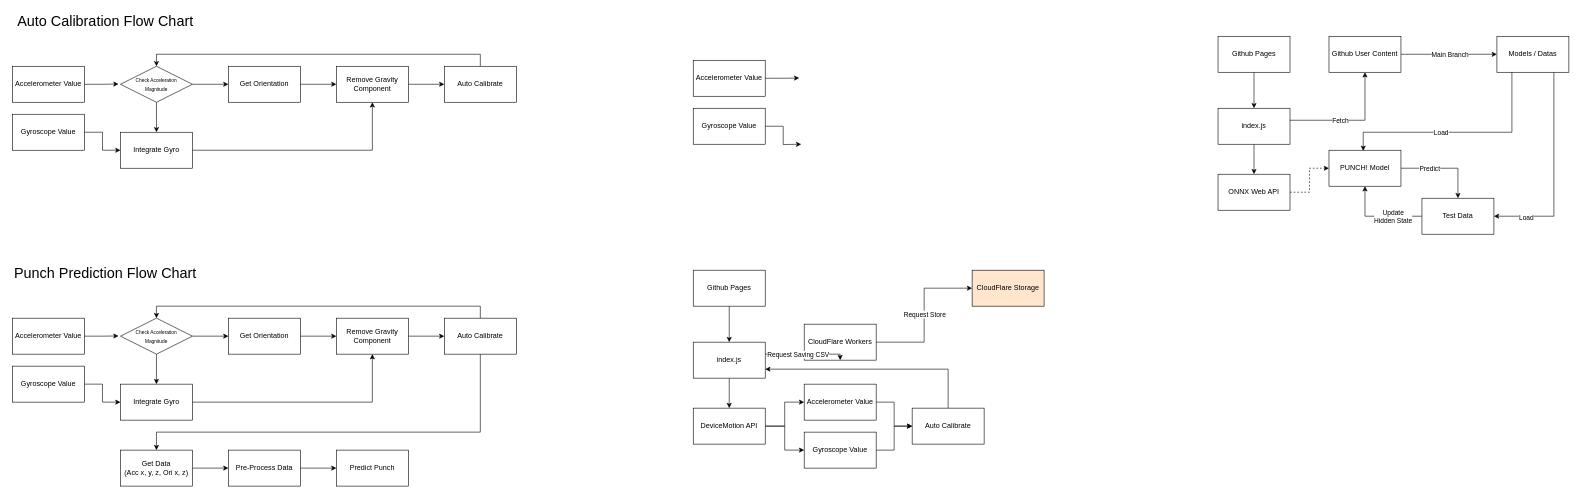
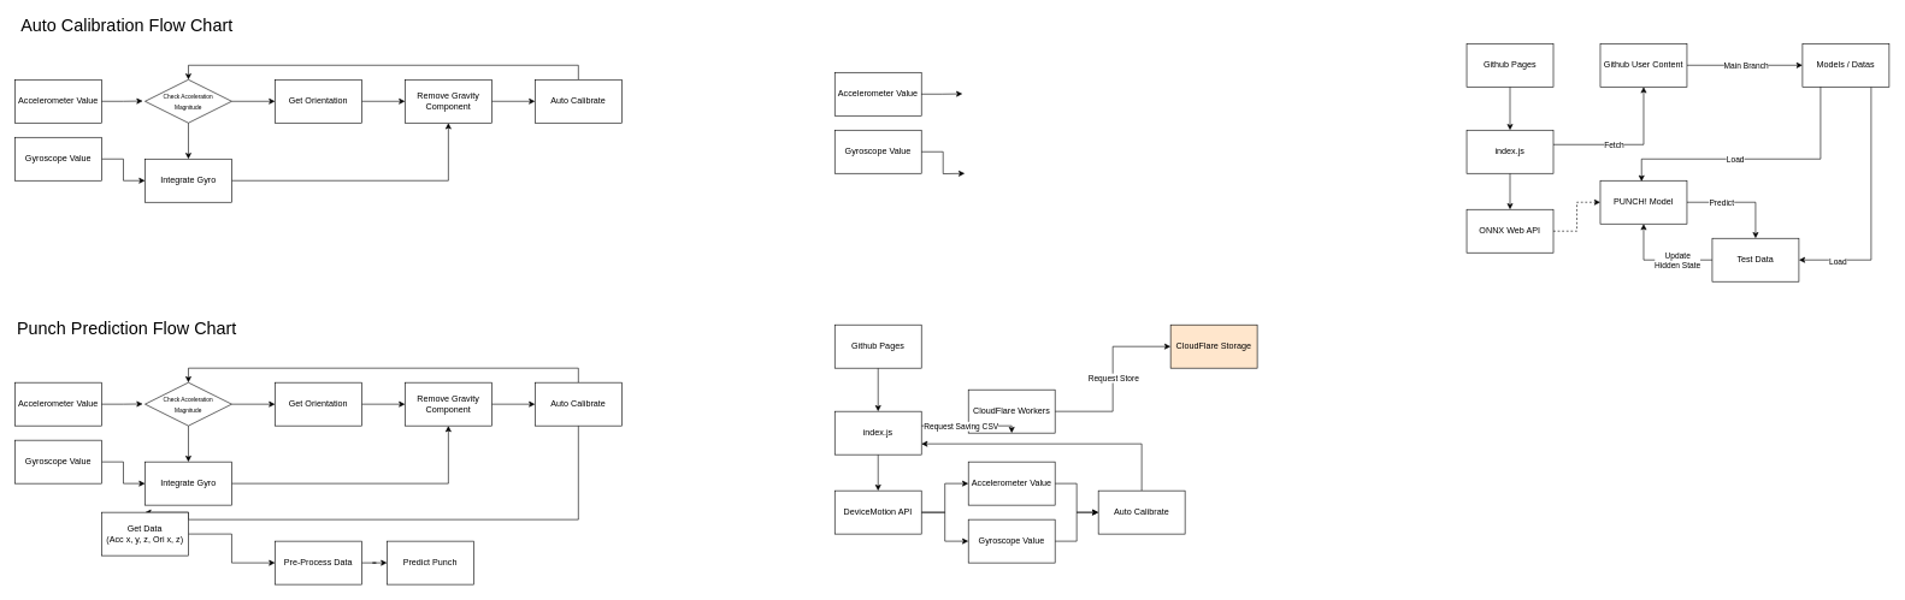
  <mxCell id="0" />
  <mxCell id="1" parent="0" />
  <mxCell id="2" value="Accelerometer Value" style="rounded=0;whiteSpace=wrap;html=1;" parent="1" vertex="1"><mxGeometry x="20" y="530" width="120" height="60" as="geometry" /></mxCell>
  <mxCell id="3" style="edgeStyle=orthogonalEdgeStyle;rounded=0;orthogonalLoop=1;jettySize=auto;html=1;entryX=0;entryY=0.5;entryDx=0;entryDy=0;" parent="1" source="4" target="8" edge="1"><mxGeometry relative="1" as="geometry" /></mxCell>
  <mxCell id="4" value="Gyroscope Value" style="rounded=0;whiteSpace=wrap;html=1;" parent="1" vertex="1"><mxGeometry x="20" y="610" width="120" height="60" as="geometry" /></mxCell>
  <mxCell id="5" style="edgeStyle=orthogonalEdgeStyle;rounded=0;orthogonalLoop=1;jettySize=auto;html=1;entryX=0;entryY=0.5;entryDx=0;entryDy=0;" parent="1" source="6" target="14" edge="1"><mxGeometry relative="1" as="geometry" /></mxCell>
  <mxCell id="6" value="Get Orientation" style="rounded=0;whiteSpace=wrap;html=1;" parent="1" vertex="1"><mxGeometry x="380" y="530" width="120" height="60" as="geometry" /></mxCell>
  <mxCell id="7" style="edgeStyle=orthogonalEdgeStyle;rounded=0;orthogonalLoop=1;jettySize=auto;html=1;entryX=0.5;entryY=1;entryDx=0;entryDy=0;" parent="1" source="8" target="14" edge="1"><mxGeometry relative="1" as="geometry" /></mxCell>
  <mxCell id="8" value="Integrate Gyro" style="rounded=0;whiteSpace=wrap;html=1;" parent="1" vertex="1"><mxGeometry x="200" y="640" width="120" height="60" as="geometry" /></mxCell>
  <mxCell id="9" style="edgeStyle=orthogonalEdgeStyle;rounded=0;orthogonalLoop=1;jettySize=auto;html=1;entryX=0;entryY=0.5;entryDx=0;entryDy=0;" parent="1" source="11" target="6" edge="1"><mxGeometry relative="1" as="geometry" /></mxCell>
  <mxCell id="10" style="edgeStyle=orthogonalEdgeStyle;rounded=0;orthogonalLoop=1;jettySize=auto;html=1;entryX=0.5;entryY=0;entryDx=0;entryDy=0;" parent="1" source="11" target="8" edge="1"><mxGeometry relative="1" as="geometry" /></mxCell>
  <mxCell id="11" value="&lt;font style=&quot;font-size: 8px;&quot;&gt;Check Acceleration&lt;/font&gt;&lt;div&gt;&lt;font style=&quot;font-size: 8px;&quot;&gt;Magnitude&lt;/font&gt;&lt;/div&gt;" style="rhombus;whiteSpace=wrap;html=1;" parent="1" vertex="1"><mxGeometry x="200" y="530" width="120" height="60" as="geometry" /></mxCell>
  <mxCell id="12" style="edgeStyle=orthogonalEdgeStyle;rounded=0;orthogonalLoop=1;jettySize=auto;html=1;entryX=-0.027;entryY=0.494;entryDx=0;entryDy=0;entryPerimeter=0;" parent="1" source="2" target="11" edge="1"><mxGeometry relative="1" as="geometry" /></mxCell>
  <mxCell id="13" style="edgeStyle=orthogonalEdgeStyle;rounded=0;orthogonalLoop=1;jettySize=auto;html=1;entryX=0;entryY=0.5;entryDx=0;entryDy=0;" parent="1" source="14" target="17" edge="1"><mxGeometry relative="1" as="geometry" /></mxCell>
  <mxCell id="14" value="Remove Gravity&lt;div&gt;Component&lt;/div&gt;" style="rounded=0;whiteSpace=wrap;html=1;" parent="1" vertex="1"><mxGeometry x="560" y="530" width="120" height="60" as="geometry" /></mxCell>
  <mxCell id="15" style="edgeStyle=orthogonalEdgeStyle;rounded=0;orthogonalLoop=1;jettySize=auto;html=1;entryX=0.5;entryY=0;entryDx=0;entryDy=0;" parent="1" source="17" target="11" edge="1"><mxGeometry relative="1" as="geometry"><Array as="points"><mxPoint x="800" y="510" /><mxPoint x="260" y="510" /></Array></mxGeometry></mxCell>
  <mxCell id="16" style="edgeStyle=orthogonalEdgeStyle;rounded=0;orthogonalLoop=1;jettySize=auto;html=1;entryX=0.5;entryY=0;entryDx=0;entryDy=0;" parent="1" source="17" target="21" edge="1"><mxGeometry relative="1" as="geometry"><Array as="points"><mxPoint x="800" y="720" /><mxPoint x="260" y="720" /></Array></mxGeometry></mxCell>
  <mxCell id="17" value="Auto Calibrate" style="rounded=0;whiteSpace=wrap;html=1;" parent="1" vertex="1"><mxGeometry x="740" y="530" width="120" height="60" as="geometry" /></mxCell>
  <mxCell id="18" value="&lt;font style=&quot;font-size: 24px;&quot;&gt;Auto Calibration Flow Chart&lt;/font&gt;" style="text;html=1;align=center;verticalAlign=middle;whiteSpace=wrap;rounded=0;" parent="1" vertex="1"><mxGeometry x="20" y="20" width="310" height="30" as="geometry" /></mxCell>
  <mxCell id="19" value="&lt;span style=&quot;font-size: 24px;&quot;&gt;Punch Prediction Flow Chart&lt;/span&gt;" style="text;html=1;align=center;verticalAlign=middle;whiteSpace=wrap;rounded=0;" parent="1" vertex="1"><mxGeometry x="20" y="440" width="310" height="30" as="geometry" /></mxCell>
  <mxCell id="20" style="edgeStyle=orthogonalEdgeStyle;rounded=0;orthogonalLoop=1;jettySize=auto;html=1;" parent="1" source="21" target="23" edge="1"><mxGeometry relative="1" as="geometry" /></mxCell>
- <mxCell id="21" value="Get Data&lt;div&gt;(Acc x, y, z, Ori x, z)&lt;/div&gt;" style="rounded=0;whiteSpace=wrap;html=1;" parent="1" vertex="1"><mxGeometry x="200" y="750" width="120" height="60" as="geometry" /></mxCell>
+ <mxCell id="21" value="Get Data&lt;div&gt;(Acc x, y, z, Ori x, z)&lt;/div&gt;" style="rounded=0;whiteSpace=wrap;html=1;" parent="1" vertex="1"><mxGeometry x="140" y="710" width="120" height="60" as="geometry" /></mxCell>
  <mxCell id="22" style="edgeStyle=orthogonalEdgeStyle;rounded=0;orthogonalLoop=1;jettySize=auto;html=1;entryX=0;entryY=0.5;entryDx=0;entryDy=0;" parent="1" source="23" target="24" edge="1"><mxGeometry relative="1" as="geometry" /></mxCell>
  <mxCell id="23" value="Pre-Process Data" style="rounded=0;whiteSpace=wrap;html=1;" parent="1" vertex="1"><mxGeometry x="380" y="750" width="120" height="60" as="geometry" /></mxCell>
- <mxCell id="24" value="Predict Punch" style="rounded=0;whiteSpace=wrap;html=1;" parent="1" vertex="1"><mxGeometry x="560" y="750" width="120" height="60" as="geometry" /></mxCell>
+ <mxCell id="24" value="Predict Punch" style="rounded=0;whiteSpace=wrap;html=1;" parent="1" vertex="1"><mxGeometry x="535" y="750" width="120" height="60" as="geometry" /></mxCell>
  <mxCell id="25" value="Accelerometer Value" style="rounded=0;whiteSpace=wrap;html=1;" parent="1" vertex="1"><mxGeometry x="1155" y="100" width="120" height="60" as="geometry" /></mxCell>
  <mxCell id="26" style="edgeStyle=orthogonalEdgeStyle;rounded=0;orthogonalLoop=1;jettySize=auto;html=1;entryX=0;entryY=0.5;entryDx=0;entryDy=0;" parent="1" source="27" edge="1"><mxGeometry relative="1" as="geometry"><mxPoint x="1335" y="240" as="targetPoint" /></mxGeometry></mxCell>
  <mxCell id="27" value="Gyroscope Value" style="rounded=0;whiteSpace=wrap;html=1;" parent="1" vertex="1"><mxGeometry x="1155" y="180" width="120" height="60" as="geometry" /></mxCell>
  <mxCell id="28" style="edgeStyle=orthogonalEdgeStyle;rounded=0;orthogonalLoop=1;jettySize=auto;html=1;entryX=-0.027;entryY=0.494;entryDx=0;entryDy=0;entryPerimeter=0;" parent="1" source="25" edge="1"><mxGeometry relative="1" as="geometry"><mxPoint x="1331.76" y="129.64" as="targetPoint" /></mxGeometry></mxCell>
  <mxCell id="29" value="" style="group" vertex="1" connectable="0" parent="1"><mxGeometry x="20" y="90" width="840" height="190" as="geometry" /></mxCell>
  <mxCell id="30" value="Accelerometer Value" style="rounded=0;whiteSpace=wrap;html=1;" parent="29" vertex="1"><mxGeometry y="20" width="120" height="60" as="geometry" /></mxCell>
  <mxCell id="31" style="edgeStyle=orthogonalEdgeStyle;rounded=0;orthogonalLoop=1;jettySize=auto;html=1;entryX=0;entryY=0.5;entryDx=0;entryDy=0;" parent="29" source="32" target="36" edge="1"><mxGeometry relative="1" as="geometry" /></mxCell>
  <mxCell id="32" value="Gyroscope Value" style="rounded=0;whiteSpace=wrap;html=1;" parent="29" vertex="1"><mxGeometry y="100" width="120" height="60" as="geometry" /></mxCell>
  <mxCell id="33" style="edgeStyle=orthogonalEdgeStyle;rounded=0;orthogonalLoop=1;jettySize=auto;html=1;entryX=0;entryY=0.5;entryDx=0;entryDy=0;" parent="29" source="34" target="42" edge="1"><mxGeometry relative="1" as="geometry" /></mxCell>
  <mxCell id="34" value="Get Orientation" style="rounded=0;whiteSpace=wrap;html=1;" parent="29" vertex="1"><mxGeometry x="360" y="20" width="120" height="60" as="geometry" /></mxCell>
  <mxCell id="35" style="edgeStyle=orthogonalEdgeStyle;rounded=0;orthogonalLoop=1;jettySize=auto;html=1;entryX=0.5;entryY=1;entryDx=0;entryDy=0;" parent="29" source="36" target="42" edge="1"><mxGeometry relative="1" as="geometry" /></mxCell>
  <mxCell id="36" value="Integrate Gyro" style="rounded=0;whiteSpace=wrap;html=1;" parent="29" vertex="1"><mxGeometry x="180" y="130" width="120" height="60" as="geometry" /></mxCell>
  <mxCell id="37" style="edgeStyle=orthogonalEdgeStyle;rounded=0;orthogonalLoop=1;jettySize=auto;html=1;entryX=0;entryY=0.5;entryDx=0;entryDy=0;" parent="29" source="39" target="34" edge="1"><mxGeometry relative="1" as="geometry" /></mxCell>
  <mxCell id="38" style="edgeStyle=orthogonalEdgeStyle;rounded=0;orthogonalLoop=1;jettySize=auto;html=1;entryX=0.5;entryY=0;entryDx=0;entryDy=0;" parent="29" source="39" target="36" edge="1"><mxGeometry relative="1" as="geometry" /></mxCell>
  <mxCell id="39" value="&lt;font style=&quot;font-size: 8px;&quot;&gt;Check Acceleration&lt;/font&gt;&lt;div&gt;&lt;font style=&quot;font-size: 8px;&quot;&gt;Magnitude&lt;/font&gt;&lt;/div&gt;" style="rhombus;whiteSpace=wrap;html=1;" parent="29" vertex="1"><mxGeometry x="180" y="20" width="120" height="60" as="geometry" /></mxCell>
  <mxCell id="40" style="edgeStyle=orthogonalEdgeStyle;rounded=0;orthogonalLoop=1;jettySize=auto;html=1;entryX=-0.027;entryY=0.494;entryDx=0;entryDy=0;entryPerimeter=0;" parent="29" source="30" target="39" edge="1"><mxGeometry relative="1" as="geometry" /></mxCell>
  <mxCell id="41" style="edgeStyle=orthogonalEdgeStyle;rounded=0;orthogonalLoop=1;jettySize=auto;html=1;entryX=0;entryY=0.5;entryDx=0;entryDy=0;" parent="29" source="42" target="44" edge="1"><mxGeometry relative="1" as="geometry" /></mxCell>
  <mxCell id="42" value="Remove Gravity&lt;div&gt;Component&lt;/div&gt;" style="rounded=0;whiteSpace=wrap;html=1;" parent="29" vertex="1"><mxGeometry x="540" y="20" width="120" height="60" as="geometry" /></mxCell>
  <mxCell id="43" style="edgeStyle=orthogonalEdgeStyle;rounded=0;orthogonalLoop=1;jettySize=auto;html=1;entryX=0.5;entryY=0;entryDx=0;entryDy=0;" parent="29" source="44" target="39" edge="1"><mxGeometry relative="1" as="geometry"><Array as="points"><mxPoint x="780" /><mxPoint x="240" /></Array></mxGeometry></mxCell>
  <mxCell id="44" value="Auto Calibrate" style="rounded=0;whiteSpace=wrap;html=1;" parent="29" vertex="1"><mxGeometry x="720" y="20" width="120" height="60" as="geometry" /></mxCell>
  <mxCell id="45" value="" style="group" vertex="1" connectable="0" parent="1"><mxGeometry x="1155" y="450" width="585" height="330" as="geometry" /></mxCell>
  <mxCell id="46" style="edgeStyle=orthogonalEdgeStyle;rounded=0;orthogonalLoop=1;jettySize=auto;html=1;entryX=0.5;entryY=0;entryDx=0;entryDy=0;" edge="1" parent="45" source="47" target="55"><mxGeometry relative="1" as="geometry"><mxPoint x="60" y="110" as="targetPoint" /></mxGeometry></mxCell>
  <mxCell id="47" value="Github Pages" style="rounded=0;whiteSpace=wrap;html=1;" vertex="1" parent="45"><mxGeometry width="120" height="60" as="geometry" /></mxCell>
  <mxCell id="48" style="edgeStyle=orthogonalEdgeStyle;rounded=0;orthogonalLoop=1;jettySize=auto;html=1;entryX=0;entryY=0.5;entryDx=0;entryDy=0;" edge="1" parent="45" source="50" target="51"><mxGeometry relative="1" as="geometry" /></mxCell>
  <mxCell id="49" value="Request Store" style="edgeLabel;html=1;align=center;verticalAlign=middle;resizable=0;points=[];" vertex="1" connectable="0" parent="48"><mxGeometry x="0.013" relative="1" as="geometry"><mxPoint as="offset" /></mxGeometry></mxCell>
  <mxCell id="50" value="CloudFlare Workers" style="rounded=0;whiteSpace=wrap;html=1;" vertex="1" parent="45"><mxGeometry x="185" y="90" width="120" height="60" as="geometry" /></mxCell>
  <mxCell id="51" value="CloudFlare Storage" style="rounded=0;whiteSpace=wrap;html=1;fillColor=#ffe6cc;" vertex="1" parent="45"><mxGeometry x="465" width="120" height="60" as="geometry" /></mxCell>
  <mxCell id="52" style="edgeStyle=orthogonalEdgeStyle;rounded=0;orthogonalLoop=1;jettySize=auto;html=1;entryX=0.5;entryY=0;entryDx=0;entryDy=0;" edge="1" parent="45" source="55" target="58"><mxGeometry relative="1" as="geometry" /></mxCell>
  <mxCell id="53" style="edgeStyle=orthogonalEdgeStyle;rounded=0;orthogonalLoop=1;jettySize=auto;html=1;entryX=0.5;entryY=1;entryDx=0;entryDy=0;" edge="1" parent="45" source="55" target="50"><mxGeometry relative="1" as="geometry"><Array as="points"><mxPoint x="245" y="140" /></Array></mxGeometry></mxCell>
  <mxCell id="54" value="Request Saving CSV" style="edgeLabel;html=1;align=center;verticalAlign=middle;resizable=0;points=[];" vertex="1" connectable="0" parent="53"><mxGeometry x="-0.195" relative="1" as="geometry"><mxPoint as="offset" /></mxGeometry></mxCell>
  <mxCell id="55" value="index.js" style="rounded=0;whiteSpace=wrap;html=1;" vertex="1" parent="45"><mxGeometry y="120" width="120" height="60" as="geometry" /></mxCell>
  <mxCell id="56" style="edgeStyle=orthogonalEdgeStyle;rounded=0;orthogonalLoop=1;jettySize=auto;html=1;entryX=0;entryY=0.5;entryDx=0;entryDy=0;" edge="1" parent="45" source="58" target="60"><mxGeometry relative="1" as="geometry" /></mxCell>
  <mxCell id="57" style="edgeStyle=orthogonalEdgeStyle;rounded=0;orthogonalLoop=1;jettySize=auto;html=1;" edge="1" parent="45" source="58" target="62"><mxGeometry relative="1" as="geometry" /></mxCell>
  <mxCell id="58" value="DeviceMotion API" style="rounded=0;whiteSpace=wrap;html=1;" vertex="1" parent="45"><mxGeometry y="230" width="120" height="60" as="geometry" /></mxCell>
  <mxCell id="59" style="edgeStyle=orthogonalEdgeStyle;rounded=0;orthogonalLoop=1;jettySize=auto;html=1;" edge="1" parent="45" source="60" target="64"><mxGeometry relative="1" as="geometry" /></mxCell>
  <mxCell id="60" value="Accelerometer Value" style="rounded=0;whiteSpace=wrap;html=1;" vertex="1" parent="45"><mxGeometry x="185" y="190" width="120" height="60" as="geometry" /></mxCell>
  <mxCell id="61" style="edgeStyle=orthogonalEdgeStyle;rounded=0;orthogonalLoop=1;jettySize=auto;html=1;" edge="1" parent="45" source="62" target="64"><mxGeometry relative="1" as="geometry" /></mxCell>
  <mxCell id="62" value="Gyroscope Value" style="rounded=0;whiteSpace=wrap;html=1;" vertex="1" parent="45"><mxGeometry x="185" y="270" width="120" height="60" as="geometry" /></mxCell>
  <mxCell id="63" style="edgeStyle=orthogonalEdgeStyle;rounded=0;orthogonalLoop=1;jettySize=auto;html=1;entryX=1;entryY=0.75;entryDx=0;entryDy=0;" edge="1" parent="45" source="64" target="55"><mxGeometry relative="1" as="geometry"><Array as="points"><mxPoint x="425" y="165" /></Array></mxGeometry></mxCell>
  <mxCell id="64" value="Auto Calibrate" style="rounded=0;whiteSpace=wrap;html=1;" vertex="1" parent="45"><mxGeometry x="365" y="230" width="120" height="60" as="geometry" /></mxCell>
  <mxCell id="65" value="" style="group" vertex="1" connectable="0" parent="1"><mxGeometry x="2030" y="60" width="585" height="330" as="geometry" /></mxCell>
  <mxCell id="66" style="edgeStyle=orthogonalEdgeStyle;rounded=0;orthogonalLoop=1;jettySize=auto;html=1;entryX=0.5;entryY=0;entryDx=0;entryDy=0;" edge="1" parent="65" source="67" target="77"><mxGeometry relative="1" as="geometry"><mxPoint x="60" y="110" as="targetPoint" /></mxGeometry></mxCell>
  <mxCell id="67" value="Github Pages" style="rounded=0;whiteSpace=wrap;html=1;" vertex="1" parent="65"><mxGeometry width="120" height="60" as="geometry" /></mxCell>
  <mxCell id="68" style="edgeStyle=orthogonalEdgeStyle;rounded=0;orthogonalLoop=1;jettySize=auto;html=1;entryX=0;entryY=0.5;entryDx=0;entryDy=0;" edge="1" parent="65" source="70" target="73"><mxGeometry relative="1" as="geometry" /></mxCell>
  <mxCell id="69" value="Main Branch" style="edgeLabel;html=1;align=center;verticalAlign=middle;resizable=0;points=[];" vertex="1" connectable="0" parent="68"><mxGeometry x="0.013" relative="1" as="geometry"><mxPoint as="offset" /></mxGeometry></mxCell>
  <mxCell id="70" value="Github User Content" style="rounded=0;whiteSpace=wrap;html=1;" vertex="1" parent="65"><mxGeometry x="185" width="120" height="60" as="geometry" /></mxCell>
  <mxCell id="71" style="edgeStyle=orthogonalEdgeStyle;rounded=0;orthogonalLoop=1;jettySize=auto;html=1;entryX=1;entryY=0.5;entryDx=0;entryDy=0;" edge="1" parent="65" source="73" target="85"><mxGeometry relative="1" as="geometry"><Array as="points"><mxPoint x="560" y="300" /></Array></mxGeometry></mxCell>
  <mxCell id="72" value="Load" style="edgeLabel;html=1;align=center;verticalAlign=middle;resizable=0;points=[];" vertex="1" connectable="0" parent="71"><mxGeometry x="0.687" y="1" relative="1" as="geometry"><mxPoint as="offset" /></mxGeometry></mxCell>
  <mxCell id="73" value="Models / Datas" style="rounded=0;whiteSpace=wrap;html=1;" vertex="1" parent="65"><mxGeometry x="465" width="120" height="60" as="geometry" /></mxCell>
  <mxCell id="74" style="edgeStyle=orthogonalEdgeStyle;rounded=0;orthogonalLoop=1;jettySize=auto;html=1;entryX=0.5;entryY=0;entryDx=0;entryDy=0;" edge="1" parent="65" source="77" target="79"><mxGeometry relative="1" as="geometry" /></mxCell>
  <mxCell id="75" style="edgeStyle=orthogonalEdgeStyle;rounded=0;orthogonalLoop=1;jettySize=auto;html=1;entryX=0.5;entryY=1;entryDx=0;entryDy=0;" edge="1" parent="65" source="77" target="70"><mxGeometry relative="1" as="geometry"><Array as="points"><mxPoint x="245" y="140" /></Array></mxGeometry></mxCell>
  <mxCell id="76" value="Fetch" style="edgeLabel;html=1;align=center;verticalAlign=middle;resizable=0;points=[];" vertex="1" connectable="0" parent="75"><mxGeometry x="-0.195" relative="1" as="geometry"><mxPoint as="offset" /></mxGeometry></mxCell>
  <mxCell id="77" value="index.js" style="rounded=0;whiteSpace=wrap;html=1;" vertex="1" parent="65"><mxGeometry y="120" width="120" height="60" as="geometry" /></mxCell>
  <mxCell id="78" style="edgeStyle=orthogonalEdgeStyle;rounded=0;orthogonalLoop=1;jettySize=auto;html=1;entryX=0;entryY=0.5;entryDx=0;entryDy=0;dashed=1;" edge="1" parent="65" source="79" target="82"><mxGeometry relative="1" as="geometry" /></mxCell>
  <mxCell id="79" value="ONNX Web API" style="rounded=0;whiteSpace=wrap;html=1;" vertex="1" parent="65"><mxGeometry y="230" width="120" height="60" as="geometry" /></mxCell>
  <mxCell id="80" style="edgeStyle=orthogonalEdgeStyle;rounded=0;orthogonalLoop=1;jettySize=auto;html=1;entryX=0.5;entryY=0;entryDx=0;entryDy=0;" edge="1" parent="65" source="82" target="85"><mxGeometry relative="1" as="geometry" /></mxCell>
  <mxCell id="81" value="Predict" style="edgeLabel;html=1;align=center;verticalAlign=middle;resizable=0;points=[];" vertex="1" connectable="0" parent="80"><mxGeometry x="-0.349" relative="1" as="geometry"><mxPoint as="offset" /></mxGeometry></mxCell>
  <mxCell id="82" value="PUNCH! Model" style="rounded=0;whiteSpace=wrap;html=1;" vertex="1" parent="65"><mxGeometry x="185" y="190" width="120" height="60" as="geometry" /></mxCell>
  <mxCell id="83" style="edgeStyle=orthogonalEdgeStyle;rounded=0;orthogonalLoop=1;jettySize=auto;html=1;entryX=0.5;entryY=1;entryDx=0;entryDy=0;" edge="1" parent="65" source="85" target="82"><mxGeometry relative="1" as="geometry" /></mxCell>
  <mxCell id="84" value="Update&lt;div&gt;Hidden State&lt;/div&gt;" style="edgeLabel;html=1;align=center;verticalAlign=middle;resizable=0;points=[];" vertex="1" connectable="0" parent="83"><mxGeometry x="-0.325" relative="1" as="geometry"><mxPoint as="offset" /></mxGeometry></mxCell>
  <mxCell id="85" value="Test Data" style="rounded=0;whiteSpace=wrap;html=1;" vertex="1" parent="65"><mxGeometry x="340" y="270" width="120" height="60" as="geometry" /></mxCell>
  <mxCell id="86" style="edgeStyle=orthogonalEdgeStyle;rounded=0;orthogonalLoop=1;jettySize=auto;html=1;entryX=0.476;entryY=0.017;entryDx=0;entryDy=0;entryPerimeter=0;" edge="1" parent="65" source="73" target="82"><mxGeometry relative="1" as="geometry"><Array as="points"><mxPoint x="490" y="160" /><mxPoint x="242" y="160" /></Array></mxGeometry></mxCell>
  <mxCell id="87" value="Load" style="edgeLabel;html=1;align=center;verticalAlign=middle;resizable=0;points=[];" vertex="1" connectable="0" parent="86"><mxGeometry x="0.157" relative="1" as="geometry"><mxPoint as="offset" /></mxGeometry></mxCell>
